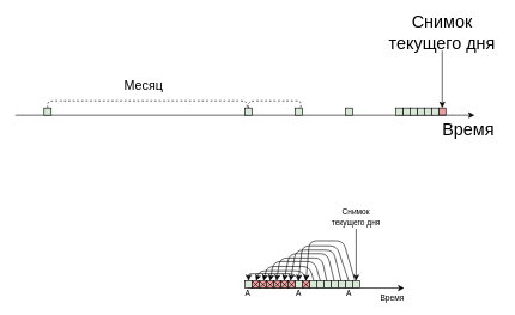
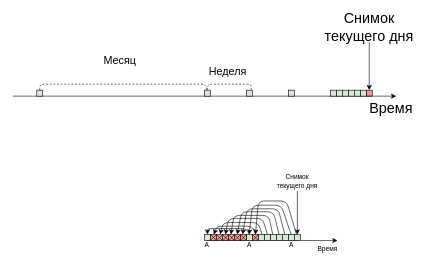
  <mxCell id="0" />
  <mxCell id="1" parent="0" />
  <mxCell id="2" value="" style="rounded=0;whiteSpace=wrap;html=1;fillColor=#F19C99;" parent="1" vertex="1"><mxGeometry x="610" y="150" width="10" height="10" as="geometry" /></mxCell>
  <mxCell id="3" value="" style="endArrow=classic;html=1;" parent="1" edge="1"><mxGeometry width="50" height="50" relative="1" as="geometry"><mxPoint x="20" y="160" as="sourcePoint" /><mxPoint x="660" y="160" as="targetPoint" /></mxGeometry></mxCell>
  <mxCell id="4" value="&lt;font style=&quot;font-size: 24px&quot;&gt;Время&lt;/font&gt;" style="text;html=1;resizable=0;points=[];align=center;verticalAlign=middle;labelBackgroundColor=#ffffff;" parent="3" vertex="1" connectable="0"><mxGeometry x="-0.093" y="1" relative="1" as="geometry"><mxPoint x="340" y="21" as="offset" /></mxGeometry></mxCell>
  <mxCell id="5" value="" style="rounded=0;whiteSpace=wrap;html=1;fillColor=#D5E8D4;" parent="1" vertex="1"><mxGeometry x="600" y="150" width="10" height="10" as="geometry" /></mxCell>
  <mxCell id="6" value="" style="rounded=0;whiteSpace=wrap;html=1;fillColor=#D5E8D4;" parent="1" vertex="1"><mxGeometry x="560" y="150" width="11" height="10" as="geometry" /></mxCell>
  <mxCell id="7" value="" style="rounded=0;whiteSpace=wrap;html=1;fillColor=#D5E8D4;" parent="1" vertex="1"><mxGeometry x="480" y="150" width="10" height="10" as="geometry" /></mxCell>
  <mxCell id="8" value="" style="rounded=0;whiteSpace=wrap;html=1;fillColor=#D5E8D4;" parent="1" vertex="1"><mxGeometry x="580" y="150" width="10" height="10" as="geometry" /></mxCell>
  <mxCell id="9" value="" style="rounded=0;whiteSpace=wrap;html=1;fillColor=#D5E8D4;" parent="1" vertex="1"><mxGeometry x="570" y="150" width="10" height="10" as="geometry" /></mxCell>
  <mxCell id="10" value="" style="rounded=0;whiteSpace=wrap;html=1;fillColor=#D5E8D4;" parent="1" vertex="1"><mxGeometry x="340" y="150" width="10" height="10" as="geometry" /></mxCell>
  <mxCell id="11" value="" style="rounded=0;whiteSpace=wrap;html=1;fillColor=#D5E8D4;" parent="1" vertex="1"><mxGeometry x="550" y="150" width="10" height="10" as="geometry" /></mxCell>
  <mxCell id="12" value="" style="rounded=0;whiteSpace=wrap;html=1;fillColor=#D5E8D4;" parent="1" vertex="1"><mxGeometry x="60" y="150" width="10" height="10" as="geometry" /></mxCell>
  <mxCell id="13" value="" style="rounded=0;whiteSpace=wrap;html=1;fillColor=#D5E8D4;" parent="1" vertex="1"><mxGeometry x="410" y="150" width="10" height="10" as="geometry" /></mxCell>
  <mxCell id="14" value="" style="rounded=0;whiteSpace=wrap;html=1;fillColor=#D5E8D4;" parent="1" vertex="1"><mxGeometry x="590" y="150" width="10" height="10" as="geometry" /></mxCell>
  <mxCell id="15" value="&lt;font style=&quot;font-size: 24px&quot;&gt;Снимок текущего дня&lt;/font&gt;" style="text;html=1;strokeColor=none;fillColor=none;align=center;verticalAlign=middle;whiteSpace=wrap;rounded=0;" parent="1" vertex="1"><mxGeometry x="536" y="20" width="158" height="50" as="geometry" /></mxCell>
  <mxCell id="16" value="" style="endArrow=classic;html=1;exitX=0.5;exitY=1;exitDx=0;exitDy=0;entryX=0.5;entryY=0;entryDx=0;entryDy=0;" parent="1" source="15" target="2" edge="1"><mxGeometry width="50" height="50" relative="1" as="geometry"><mxPoint x="10" y="270" as="sourcePoint" /><mxPoint x="60" y="220" as="targetPoint" /></mxGeometry></mxCell>
  <mxCell id="17" value="" style="endArrow=none;dashed=1;html=1;entryX=0.75;entryY=0;entryDx=0;entryDy=0;" parent="1" target="13" edge="1"><mxGeometry width="50" height="50" relative="1" as="geometry"><mxPoint x="345" y="150" as="sourcePoint" /><mxPoint x="409" y="150" as="targetPoint" /><Array as="points"><mxPoint x="345" y="140" /><mxPoint x="419" y="140" /></Array></mxGeometry></mxCell>
+ <mxCell id="18" value="&lt;font style=&quot;font-size: 18px&quot;&gt;Неделя&lt;/font&gt;" style="text;html=1;strokeColor=none;fillColor=none;align=center;verticalAlign=middle;whiteSpace=wrap;rounded=0;" parent="1" vertex="1"><mxGeometry x="359" y="110" width="40" height="20" as="geometry" /></mxCell>
  <mxCell id="19" value="" style="endArrow=none;dashed=1;html=1;exitX=0.5;exitY=0;exitDx=0;exitDy=0;" parent="1" source="12" edge="1"><mxGeometry width="50" height="50" relative="1" as="geometry"><mxPoint x="109" y="130" as="sourcePoint" /><mxPoint x="343" y="150" as="targetPoint" /><Array as="points"><mxPoint x="65" y="140" /><mxPoint x="343" y="140" /></Array></mxGeometry></mxCell>
- <mxCell id="20" value="&lt;font style=&quot;font-size: 18px&quot;&gt;Месяц&lt;/font&gt;" style="text;html=1;strokeColor=none;fillColor=none;align=center;verticalAlign=middle;whiteSpace=wrap;rounded=0;" parent="1" vertex="1"><mxGeometry x="179" y="110" width="40" height="20" as="geometry" /></mxCell>
+ <mxCell id="20" value="&lt;font style=&quot;font-size: 18px&quot;&gt;Месяц&lt;/font&gt;" style="text;html=1;strokeColor=none;fillColor=none;align=center;verticalAlign=middle;whiteSpace=wrap;rounded=0;" parent="1" vertex="1"><mxGeometry x="179" y="90" width="40" height="20" as="geometry" /></mxCell>
  <mxCell id="21" value="" style="endArrow=classic;html=1;exitX=0.5;exitY=0;exitDx=0;exitDy=0;" edge="1" parent="1" source="41"><mxGeometry width="50" height="50" relative="1" as="geometry"><mxPoint x="20" y="401" as="sourcePoint" /><mxPoint x="562" y="401" as="targetPoint" /></mxGeometry></mxCell>
  <mxCell id="22" value="&lt;font style=&quot;font-size: 11px&quot;&gt;Время&lt;/font&gt;" style="text;html=1;resizable=0;points=[];align=center;verticalAlign=middle;labelBackgroundColor=#ffffff;" vertex="1" connectable="0" parent="21"><mxGeometry x="-0.093" y="1" relative="1" as="geometry"><mxPoint x="101" y="14" as="offset" /></mxGeometry></mxCell>
  <mxCell id="23" value="" style="rounded=0;whiteSpace=wrap;html=1;fillColor=#D5E8D4;" vertex="1" parent="1"><mxGeometry x="480" y="391" width="10" height="10" as="geometry" /></mxCell>
  <mxCell id="24" value="" style="rounded=0;whiteSpace=wrap;html=1;fillColor=#D5E8D4;" vertex="1" parent="1"><mxGeometry x="340" y="391" width="10" height="10" as="geometry" /></mxCell>
  <mxCell id="25" value="" style="rounded=0;whiteSpace=wrap;html=1;fillColor=#D5E8D4;" vertex="1" parent="1"><mxGeometry x="410" y="391" width="10" height="10" as="geometry" /></mxCell>
  <mxCell id="26" value="&lt;font style=&quot;font-size: 11px&quot;&gt;Снимок&lt;br&gt;текущего дня&lt;/font&gt;" style="text;html=1;strokeColor=none;fillColor=none;align=center;verticalAlign=middle;whiteSpace=wrap;rounded=0;" vertex="1" parent="1"><mxGeometry x="446" y="285.5" width="98" height="33" as="geometry" /></mxCell>
  <mxCell id="27" value="" style="endArrow=classic;html=1;exitX=0.5;exitY=1;exitDx=0;exitDy=0;entryX=0.5;entryY=0;entryDx=0;entryDy=0;" edge="1" source="26" target="28" parent="1"><mxGeometry width="50" height="50" relative="1" as="geometry"><mxPoint x="10" y="511" as="sourcePoint" /><mxPoint x="494" y="391" as="targetPoint" /></mxGeometry></mxCell>
  <mxCell id="28" value="" style="rounded=0;whiteSpace=wrap;html=1;fillColor=#D5E8D4;" vertex="1" parent="1"><mxGeometry x="490" y="391" width="10" height="10" as="geometry" /></mxCell>
  <mxCell id="29" value="" style="rounded=0;whiteSpace=wrap;html=1;fillColor=#F19C99;" vertex="1" parent="1"><mxGeometry x="380" y="391" width="10" height="10" as="geometry" /></mxCell>
  <mxCell id="30" value="" style="rounded=0;whiteSpace=wrap;html=1;fillColor=#D5E8D4;" vertex="1" parent="1"><mxGeometry x="460" y="391" width="10" height="10" as="geometry" /></mxCell>
  <mxCell id="31" value="" style="rounded=0;whiteSpace=wrap;html=1;fillColor=#D5E8D4;" vertex="1" parent="1"><mxGeometry x="470" y="391" width="10" height="10" as="geometry" /></mxCell>
  <mxCell id="32" value="" style="rounded=0;whiteSpace=wrap;html=1;fillColor=#D5E8D4;" vertex="1" parent="1"><mxGeometry x="450" y="391" width="10" height="10" as="geometry" /></mxCell>
  <mxCell id="33" value="" style="rounded=0;whiteSpace=wrap;html=1;fillColor=#F19C99;" vertex="1" parent="1"><mxGeometry x="390" y="391" width="10" height="10" as="geometry" /></mxCell>
  <mxCell id="34" value="" style="rounded=0;whiteSpace=wrap;html=1;fillColor=#D5E8D4;" vertex="1" parent="1"><mxGeometry x="430" y="391" width="10" height="10" as="geometry" /></mxCell>
  <mxCell id="35" value="" style="rounded=0;whiteSpace=wrap;html=1;fillColor=#F19C99;" vertex="1" parent="1"><mxGeometry x="370" y="391" width="10" height="10" as="geometry" /></mxCell>
  <mxCell id="36" value="" style="rounded=0;whiteSpace=wrap;html=1;fillColor=#F19C99;" vertex="1" parent="1"><mxGeometry x="360" y="391" width="10" height="10" as="geometry" /></mxCell>
  <mxCell id="37" value="" style="rounded=0;whiteSpace=wrap;html=1;fillColor=#F19C99;" vertex="1" parent="1"><mxGeometry x="420" y="391" width="10" height="10" as="geometry" /></mxCell>
  <mxCell id="38" value="" style="rounded=0;whiteSpace=wrap;html=1;fillColor=#D5E8D4;" vertex="1" parent="1"><mxGeometry x="440" y="391" width="10" height="10" as="geometry" /></mxCell>
  <mxCell id="39" value="" style="rounded=0;whiteSpace=wrap;html=1;fillColor=#F19C99;" vertex="1" parent="1"><mxGeometry x="400" y="391" width="10" height="10" as="geometry" /></mxCell>
  <mxCell id="40" value="" style="rounded=0;whiteSpace=wrap;html=1;fillColor=#F19C99;" vertex="1" parent="1"><mxGeometry x="350" y="391" width="10" height="10" as="geometry" /></mxCell>
  <mxCell id="41" value="&lt;font style=&quot;font-size: 11px&quot;&gt;A&lt;/font&gt;" style="text;html=1;strokeColor=none;fillColor=none;align=center;verticalAlign=middle;whiteSpace=wrap;rounded=0;" vertex="1" parent="1"><mxGeometry x="325" y="401" width="38" height="16" as="geometry" /></mxCell>
  <mxCell id="42" value="&lt;font style=&quot;font-size: 11px&quot;&gt;A&lt;/font&gt;" style="text;html=1;strokeColor=none;fillColor=none;align=center;verticalAlign=middle;whiteSpace=wrap;rounded=0;" vertex="1" parent="1"><mxGeometry x="396" y="401" width="38" height="13" as="geometry" /></mxCell>
  <mxCell id="43" value="&lt;font style=&quot;font-size: 11px&quot;&gt;A&lt;/font&gt;" style="text;html=1;strokeColor=none;fillColor=none;align=center;verticalAlign=middle;whiteSpace=wrap;rounded=0;" vertex="1" parent="1"><mxGeometry x="466" y="401" width="38" height="13" as="geometry" /></mxCell>
  <mxCell id="44" value="" style="endArrow=classic;html=1;exitX=0.5;exitY=0;exitDx=0;exitDy=0;entryX=0.5;entryY=0;entryDx=0;entryDy=0;" edge="1" parent="1" source="25" target="24"><mxGeometry width="50" height="50" relative="1" as="geometry"><mxPoint x="293" y="504" as="sourcePoint" /><mxPoint x="344" y="388" as="targetPoint" /><Array as="points"><mxPoint x="409" y="381" /><mxPoint x="345" y="381" /></Array></mxGeometry></mxCell>
  <mxCell id="45" value="" style="endArrow=classic;html=1;exitX=0.5;exitY=0;exitDx=0;exitDy=0;entryX=0.5;entryY=0;entryDx=0;entryDy=0;" edge="1" parent="1"><mxGeometry width="50" height="50" relative="1" as="geometry"><mxPoint x="425.5" y="391" as="sourcePoint" /><mxPoint x="355.5" y="391" as="targetPoint" /><Array as="points"><mxPoint x="420" y="377" /><mxPoint x="361" y="377" /></Array></mxGeometry></mxCell>
  <mxCell id="46" value="" style="endArrow=none;html=1;exitX=0.908;exitY=-0.031;exitDx=0;exitDy=0;exitPerimeter=0;entryX=0;entryY=0;entryDx=0;entryDy=0;entryPerimeter=0;" edge="1" parent="1" source="41" target="40"><mxGeometry width="50" height="50" relative="1" as="geometry"><mxPoint x="293" y="504" as="sourcePoint" /><mxPoint x="368" y="416" as="targetPoint" /></mxGeometry></mxCell>
  <mxCell id="47" value="" style="endArrow=none;html=1;entryX=0.925;entryY=0.05;entryDx=0;entryDy=0;entryPerimeter=0;exitX=0.658;exitY=0;exitDx=0;exitDy=0;exitPerimeter=0;" edge="1" parent="1" source="41" target="40"><mxGeometry width="50" height="50" relative="1" as="geometry"><mxPoint x="335" y="434" as="sourcePoint" /><mxPoint x="359" y="431" as="targetPoint" /></mxGeometry></mxCell>
  <mxCell id="48" value="" style="endArrow=classic;html=1;exitX=0.5;exitY=0;exitDx=0;exitDy=0;entryX=0.5;entryY=0;entryDx=0;entryDy=0;" edge="1" parent="1"><mxGeometry width="50" height="50" relative="1" as="geometry"><mxPoint x="436" y="391" as="sourcePoint" /><mxPoint x="366" y="391" as="targetPoint" /><Array as="points"><mxPoint x="430" y="371" /><mxPoint x="371" y="371" /></Array></mxGeometry></mxCell>
  <mxCell id="49" value="" style="endArrow=none;html=1;exitX=0.908;exitY=-0.031;exitDx=0;exitDy=0;exitPerimeter=0;entryX=0;entryY=0;entryDx=0;entryDy=0;entryPerimeter=0;" edge="1" parent="1"><mxGeometry width="50" height="50" relative="1" as="geometry"><mxPoint x="380" y="401" as="sourcePoint" /><mxPoint x="370.5" y="391.5" as="targetPoint" /></mxGeometry></mxCell>
  <mxCell id="50" value="" style="endArrow=none;html=1;exitX=0.908;exitY=-0.031;exitDx=0;exitDy=0;exitPerimeter=0;entryX=0;entryY=0;entryDx=0;entryDy=0;entryPerimeter=0;" edge="1" parent="1"><mxGeometry width="50" height="50" relative="1" as="geometry"><mxPoint x="370" y="401" as="sourcePoint" /><mxPoint x="360.5" y="391.5" as="targetPoint" /></mxGeometry></mxCell>
  <mxCell id="51" value="" style="endArrow=none;html=1;exitX=0.908;exitY=-0.031;exitDx=0;exitDy=0;exitPerimeter=0;entryX=0;entryY=0;entryDx=0;entryDy=0;entryPerimeter=0;" edge="1" parent="1"><mxGeometry width="50" height="50" relative="1" as="geometry"><mxPoint x="400" y="401" as="sourcePoint" /><mxPoint x="390.5" y="391.5" as="targetPoint" /></mxGeometry></mxCell>
  <mxCell id="52" value="" style="endArrow=none;html=1;exitX=0.908;exitY=-0.031;exitDx=0;exitDy=0;exitPerimeter=0;entryX=0;entryY=0;entryDx=0;entryDy=0;entryPerimeter=0;" edge="1" parent="1"><mxGeometry width="50" height="50" relative="1" as="geometry"><mxPoint x="390" y="401" as="sourcePoint" /><mxPoint x="380.5" y="391.5" as="targetPoint" /></mxGeometry></mxCell>
  <mxCell id="53" value="" style="endArrow=none;html=1;exitX=0.908;exitY=-0.031;exitDx=0;exitDy=0;exitPerimeter=0;entryX=0;entryY=0;entryDx=0;entryDy=0;entryPerimeter=0;" edge="1" parent="1"><mxGeometry width="50" height="50" relative="1" as="geometry"><mxPoint x="410" y="401" as="sourcePoint" /><mxPoint x="400.5" y="391.5" as="targetPoint" /></mxGeometry></mxCell>
  <mxCell id="54" value="" style="endArrow=none;html=1;exitX=0.908;exitY=-0.031;exitDx=0;exitDy=0;exitPerimeter=0;entryX=0;entryY=0;entryDx=0;entryDy=0;entryPerimeter=0;" edge="1" parent="1"><mxGeometry width="50" height="50" relative="1" as="geometry"><mxPoint x="430" y="401" as="sourcePoint" /><mxPoint x="420.5" y="391.5" as="targetPoint" /></mxGeometry></mxCell>
  <mxCell id="55" value="" style="endArrow=none;html=1;entryX=0.925;entryY=0.05;entryDx=0;entryDy=0;entryPerimeter=0;exitX=0.658;exitY=0;exitDx=0;exitDy=0;exitPerimeter=0;" edge="1" parent="1"><mxGeometry width="50" height="50" relative="1" as="geometry"><mxPoint x="360.5" y="401" as="sourcePoint" /><mxPoint x="369.75" y="391.5" as="targetPoint" /></mxGeometry></mxCell>
  <mxCell id="56" value="" style="endArrow=none;html=1;entryX=0.925;entryY=0.05;entryDx=0;entryDy=0;entryPerimeter=0;exitX=0.658;exitY=0;exitDx=0;exitDy=0;exitPerimeter=0;" edge="1" parent="1"><mxGeometry width="50" height="50" relative="1" as="geometry"><mxPoint x="370.5" y="401" as="sourcePoint" /><mxPoint x="379.75" y="391.5" as="targetPoint" /></mxGeometry></mxCell>
  <mxCell id="57" value="" style="endArrow=none;html=1;entryX=0.925;entryY=0.05;entryDx=0;entryDy=0;entryPerimeter=0;exitX=0.658;exitY=0;exitDx=0;exitDy=0;exitPerimeter=0;" edge="1" parent="1"><mxGeometry width="50" height="50" relative="1" as="geometry"><mxPoint x="380.5" y="401" as="sourcePoint" /><mxPoint x="389.75" y="391.5" as="targetPoint" /></mxGeometry></mxCell>
  <mxCell id="58" value="" style="endArrow=none;html=1;entryX=0.925;entryY=0.05;entryDx=0;entryDy=0;entryPerimeter=0;exitX=0.658;exitY=0;exitDx=0;exitDy=0;exitPerimeter=0;" edge="1" parent="1"><mxGeometry width="50" height="50" relative="1" as="geometry"><mxPoint x="390.5" y="401" as="sourcePoint" /><mxPoint x="399.75" y="391.5" as="targetPoint" /></mxGeometry></mxCell>
  <mxCell id="59" value="" style="endArrow=none;html=1;entryX=0.925;entryY=0.05;entryDx=0;entryDy=0;entryPerimeter=0;exitX=0.658;exitY=0;exitDx=0;exitDy=0;exitPerimeter=0;" edge="1" parent="1"><mxGeometry width="50" height="50" relative="1" as="geometry"><mxPoint x="420.5" y="401" as="sourcePoint" /><mxPoint x="429.75" y="391.5" as="targetPoint" /></mxGeometry></mxCell>
  <mxCell id="60" value="" style="endArrow=none;html=1;entryX=0.925;entryY=0.05;entryDx=0;entryDy=0;entryPerimeter=0;exitX=0.658;exitY=0;exitDx=0;exitDy=0;exitPerimeter=0;" edge="1" parent="1"><mxGeometry width="50" height="50" relative="1" as="geometry"><mxPoint x="400.5" y="401" as="sourcePoint" /><mxPoint x="409.75" y="391.5" as="targetPoint" /></mxGeometry></mxCell>
  <mxCell id="61" value="" style="endArrow=classic;html=1;exitX=0.5;exitY=0;exitDx=0;exitDy=0;entryX=0.5;entryY=0;entryDx=0;entryDy=0;" edge="1" parent="1"><mxGeometry width="50" height="50" relative="1" as="geometry"><mxPoint x="445" y="391" as="sourcePoint" /><mxPoint x="375" y="391" as="targetPoint" /><Array as="points"><mxPoint x="437" y="364" /><mxPoint x="380" y="364" /></Array></mxGeometry></mxCell>
  <mxCell id="62" value="" style="endArrow=classic;html=1;exitX=0.5;exitY=0;exitDx=0;exitDy=0;entryX=0.5;entryY=0;entryDx=0;entryDy=0;" edge="1" parent="1"><mxGeometry width="50" height="50" relative="1" as="geometry"><mxPoint x="454" y="391" as="sourcePoint" /><mxPoint x="384" y="391" as="targetPoint" /><Array as="points"><mxPoint x="447" y="359" /><mxPoint x="389" y="359" /></Array></mxGeometry></mxCell>
  <mxCell id="63" value="" style="endArrow=classic;html=1;exitX=0.5;exitY=0;exitDx=0;exitDy=0;entryX=0.5;entryY=0;entryDx=0;entryDy=0;" edge="1" parent="1"><mxGeometry width="50" height="50" relative="1" as="geometry"><mxPoint x="464.5" y="391" as="sourcePoint" /><mxPoint x="394.5" y="391" as="targetPoint" /><Array as="points"><mxPoint x="455" y="353" /><mxPoint x="402" y="353" /></Array></mxGeometry></mxCell>
  <mxCell id="64" value="" style="endArrow=classic;html=1;entryX=0.5;entryY=0;entryDx=0;entryDy=0;" edge="1" parent="1"><mxGeometry width="50" height="50" relative="1" as="geometry"><mxPoint x="474" y="391" as="sourcePoint" /><mxPoint x="403.5" y="391" as="targetPoint" /><Array as="points"><mxPoint x="463" y="348" /><mxPoint x="411" y="348" /></Array></mxGeometry></mxCell>
  <mxCell id="65" value="" style="endArrow=classic;html=1;exitX=0.5;exitY=0;exitDx=0;exitDy=0;entryX=0.5;entryY=0;entryDx=0;entryDy=0;" edge="1" parent="1"><mxGeometry width="50" height="50" relative="1" as="geometry"><mxPoint x="484.5" y="391" as="sourcePoint" /><mxPoint x="414.5" y="391" as="targetPoint" /><Array as="points"><mxPoint x="468" y="342" /><mxPoint x="420" y="342" /></Array></mxGeometry></mxCell>
  <mxCell id="66" value="" style="endArrow=classic;html=1;exitX=0.5;exitY=0;exitDx=0;exitDy=0;entryX=0.5;entryY=0;entryDx=0;entryDy=0;" edge="1" parent="1" target="37"><mxGeometry width="50" height="50" relative="1" as="geometry"><mxPoint x="493.5" y="391" as="sourcePoint" /><mxPoint x="423.5" y="391" as="targetPoint" /><Array as="points"><mxPoint x="477" y="335" /><mxPoint x="430" y="335" /></Array></mxGeometry></mxCell>
